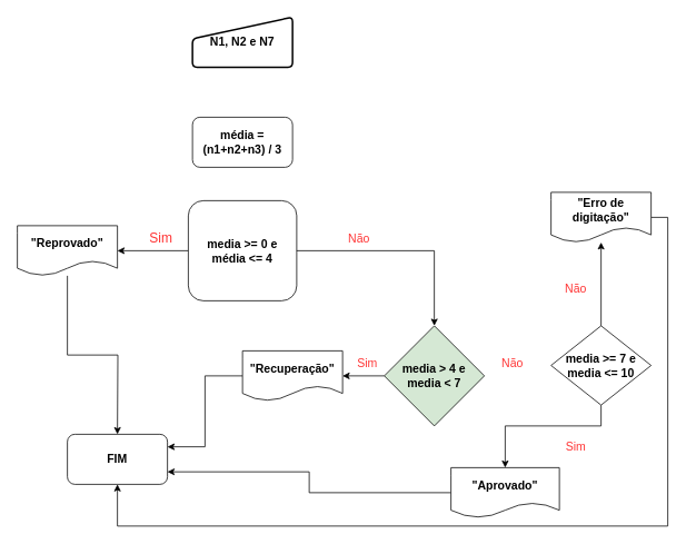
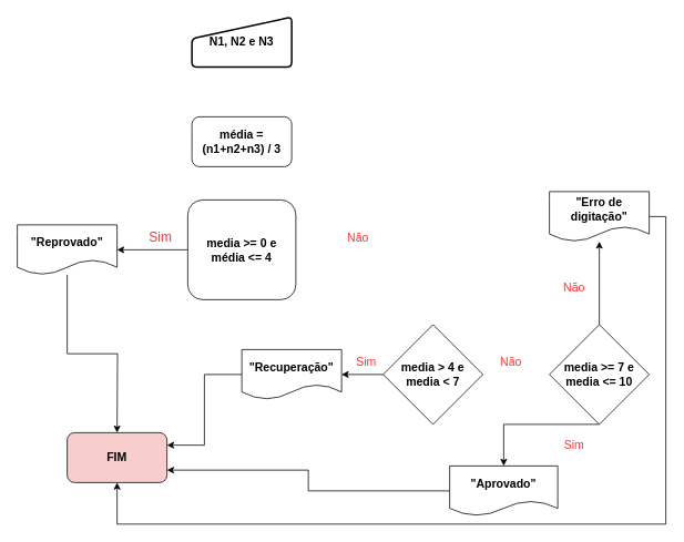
  <mxCell id="0" />
  <mxCell id="1" parent="0" />
- <mxCell id="2" value="N1, N2 e N7" style="html=1;strokeWidth=2;shape=manualInput;whiteSpace=wrap;rounded=1;size=26;arcSize=11;fontStyle=1;fontSize=14;" vertex="1" parent="1"><mxGeometry x="230" y="20" width="120" height="60" as="geometry" /></mxCell>
+ <mxCell id="2" value="N1, N2 e N3" style="html=1;strokeWidth=2;shape=manualInput;whiteSpace=wrap;rounded=1;size=26;arcSize=11;fontStyle=1;fontSize=14;" vertex="1" parent="1"><mxGeometry x="230" y="20" width="120" height="60" as="geometry" /></mxCell>
  <mxCell id="3" value="&lt;font&gt;&lt;span&gt;média = (n1+n2+n3) / 3&lt;/span&gt;&lt;/font&gt;" style="whiteSpace=wrap;html=1;fontSize=14;fontStyle=1;rounded=1;" vertex="1" parent="1"><mxGeometry x="230" y="140" width="120" height="60" as="geometry" /></mxCell>
  <mxCell id="4" value="" style="edgeStyle=orthogonalEdgeStyle;rounded=0;orthogonalLoop=1;jettySize=auto;html=1;" edge="1" parent="1" source="5" target="6"><mxGeometry relative="1" as="geometry" /></mxCell>
  <mxCell id="5" value="media &amp;gt;= 0 e média &amp;lt;= 4" style="whiteSpace=wrap;html=1;fontStyle=1;fontSize=14;rounded=1;" vertex="1" parent="1"><mxGeometry x="225" y="240" width="130" height="120" as="geometry" /></mxCell>
  <mxCell id="6" value="&quot;Reprovado&quot;" style="shape=document;whiteSpace=wrap;html=1;boundedLbl=1;fontSize=14;fontStyle=1;" vertex="1" parent="1"><mxGeometry x="20" y="270" width="120" height="60" as="geometry" /></mxCell>
  <mxCell id="7" value="Sim" style="text;html=1;align=center;verticalAlign=middle;whiteSpace=wrap;rounded=0;fontSize=16;fontColor=#FF3333;" vertex="1" parent="1"><mxGeometry x="160" y="270" width="65" height="30" as="geometry" /></mxCell>
  <mxCell id="8" value="" style="edgeStyle=orthogonalEdgeStyle;rounded=0;orthogonalLoop=1;jettySize=auto;html=1;" edge="1" parent="1" source="9" target="13"><mxGeometry relative="1" as="geometry" /></mxCell>
- <mxCell id="9" value="media &amp;gt; 4 e media &amp;lt; 7" style="rhombus;whiteSpace=wrap;html=1;fontSize=14;fontStyle=1;fillColor=#d5e8d4;" vertex="1" parent="1"><mxGeometry x="460" y="390" width="120" height="120" as="geometry" /></mxCell>
- <mxCell id="10" value="" style="edgeStyle=orthogonalEdgeStyle;rounded=0;orthogonalLoop=1;jettySize=auto;html=1;entryX=0.5;entryY=0;entryDx=0;entryDy=0;" edge="1" parent="1" source="5" target="9"><mxGeometry relative="1" as="geometry"><mxPoint x="355" y="300" as="sourcePoint" /><mxPoint x="440" y="300" as="targetPoint" /></mxGeometry></mxCell>
+ <mxCell id="9" value="media &amp;gt; 4 e media &amp;lt; 7" style="rhombus;whiteSpace=wrap;html=1;fontSize=14;fontStyle=1" vertex="1" parent="1"><mxGeometry x="460" y="390" width="120" height="120" as="geometry" /></mxCell>
  <mxCell id="11" value="Não" style="text;html=1;align=center;verticalAlign=middle;whiteSpace=wrap;rounded=0;fontSize=14;fontColor=#FF3333;" vertex="1" parent="1"><mxGeometry x="400" y="270" width="60" height="30" as="geometry" /></mxCell>
  <mxCell id="12" style="edgeStyle=orthogonalEdgeStyle;rounded=0;orthogonalLoop=1;jettySize=auto;html=1;entryX=1;entryY=0.25;entryDx=0;entryDy=0;" edge="1" parent="1" source="13" target="25"><mxGeometry relative="1" as="geometry" /></mxCell>
  <mxCell id="13" value="&quot;Recuperação&quot;" style="shape=document;whiteSpace=wrap;html=1;boundedLbl=1;fontSize=14;fontStyle=1;" vertex="1" parent="1"><mxGeometry x="290" y="420" width="120" height="60" as="geometry" /></mxCell>
  <mxCell id="14" value="" style="edgeStyle=orthogonalEdgeStyle;rounded=0;orthogonalLoop=1;jettySize=auto;html=1;" edge="1" parent="1" source="16" target="18"><mxGeometry relative="1" as="geometry"><Array as="points"><mxPoint x="605" y="510" /></Array></mxGeometry></mxCell>
  <mxCell id="15" value="" style="edgeStyle=orthogonalEdgeStyle;rounded=0;orthogonalLoop=1;jettySize=auto;html=1;" edge="1" parent="1" source="16" target="23"><mxGeometry relative="1" as="geometry" /></mxCell>
- <mxCell id="16" value="media &amp;gt;= 7 e media &amp;lt;= 10" style="rhombus;whiteSpace=wrap;html=1;fontSize=14;fontStyle=1" vertex="1" parent="1"><mxGeometry x="660" y="390" width="120" height="95" as="geometry" /></mxCell>
+ <mxCell id="16" value="media &amp;gt;= 7 e media &amp;lt;= 10" style="rhombus;whiteSpace=wrap;html=1;fontSize=14;fontStyle=1" vertex="1" parent="1"><mxGeometry x="660" y="390" width="120" height="120" as="geometry" /></mxCell>
  <mxCell id="17" style="edgeStyle=orthogonalEdgeStyle;rounded=0;orthogonalLoop=1;jettySize=auto;html=1;entryX=1;entryY=0.75;entryDx=0;entryDy=0;" edge="1" parent="1" source="18" target="25"><mxGeometry relative="1" as="geometry" /></mxCell>
  <mxCell id="18" value="&quot;Aprovado&quot;" style="shape=document;whiteSpace=wrap;html=1;boundedLbl=1;fontSize=14;fontStyle=1;" vertex="1" parent="1"><mxGeometry x="540" y="560" width="130" height="60" as="geometry" /></mxCell>
  <mxCell id="19" value="Não" style="text;html=1;align=center;verticalAlign=middle;whiteSpace=wrap;rounded=0;fontSize=14;fontColor=#FF3333;" vertex="1" parent="1"><mxGeometry x="584" y="420" width="60" height="30" as="geometry" /></mxCell>
  <mxCell id="20" value="Sim" style="text;html=1;align=center;verticalAlign=middle;whiteSpace=wrap;rounded=0;fontSize=14;fontColor=#FF3333;" vertex="1" parent="1"><mxGeometry x="410" y="420" width="60" height="30" as="geometry" /></mxCell>
  <mxCell id="21" value="Sim" style="text;html=1;align=center;verticalAlign=middle;whiteSpace=wrap;rounded=0;fontSize=14;fontColor=#FF3333;" vertex="1" parent="1"><mxGeometry x="660" y="520" width="60" height="30" as="geometry" /></mxCell>
  <mxCell id="22" style="edgeStyle=orthogonalEdgeStyle;rounded=0;orthogonalLoop=1;jettySize=auto;html=1;entryX=0.5;entryY=1;entryDx=0;entryDy=0;" edge="1" parent="1" source="23" target="25"><mxGeometry relative="1" as="geometry"><Array as="points"><mxPoint x="800" y="260" /><mxPoint x="800" y="630" /><mxPoint x="140" y="630" /></Array></mxGeometry></mxCell>
  <mxCell id="23" value="&quot;Erro de digitação&quot;" style="shape=document;whiteSpace=wrap;html=1;boundedLbl=1;fontSize=14;fontStyle=1;" vertex="1" parent="1"><mxGeometry x="660" y="230" width="120" height="60" as="geometry" /></mxCell>
  <mxCell id="24" value="Não" style="text;html=1;align=center;verticalAlign=middle;whiteSpace=wrap;rounded=0;fontSize=14;fontColor=#FF3333;" vertex="1" parent="1"><mxGeometry x="660" y="330" width="60" height="30" as="geometry" /></mxCell>
- <mxCell id="25" value="FIM" style="rounded=1;whiteSpace=wrap;html=1;fontSize=14;fontStyle=1" vertex="1" parent="1"><mxGeometry x="80" y="520" width="120" height="60" as="geometry" /></mxCell>
+ <mxCell id="25" value="FIM" style="rounded=1;whiteSpace=wrap;html=1;fontSize=14;fontStyle=1;fillColor=#f8cecc;" vertex="1" parent="1"><mxGeometry x="80" y="520" width="120" height="60" as="geometry" /></mxCell>
  <mxCell id="26" style="edgeStyle=orthogonalEdgeStyle;rounded=0;orthogonalLoop=1;jettySize=auto;html=1;" edge="1" parent="1" source="6"><mxGeometry relative="1" as="geometry"><mxPoint x="140" y="520" as="targetPoint" /></mxGeometry></mxCell>
